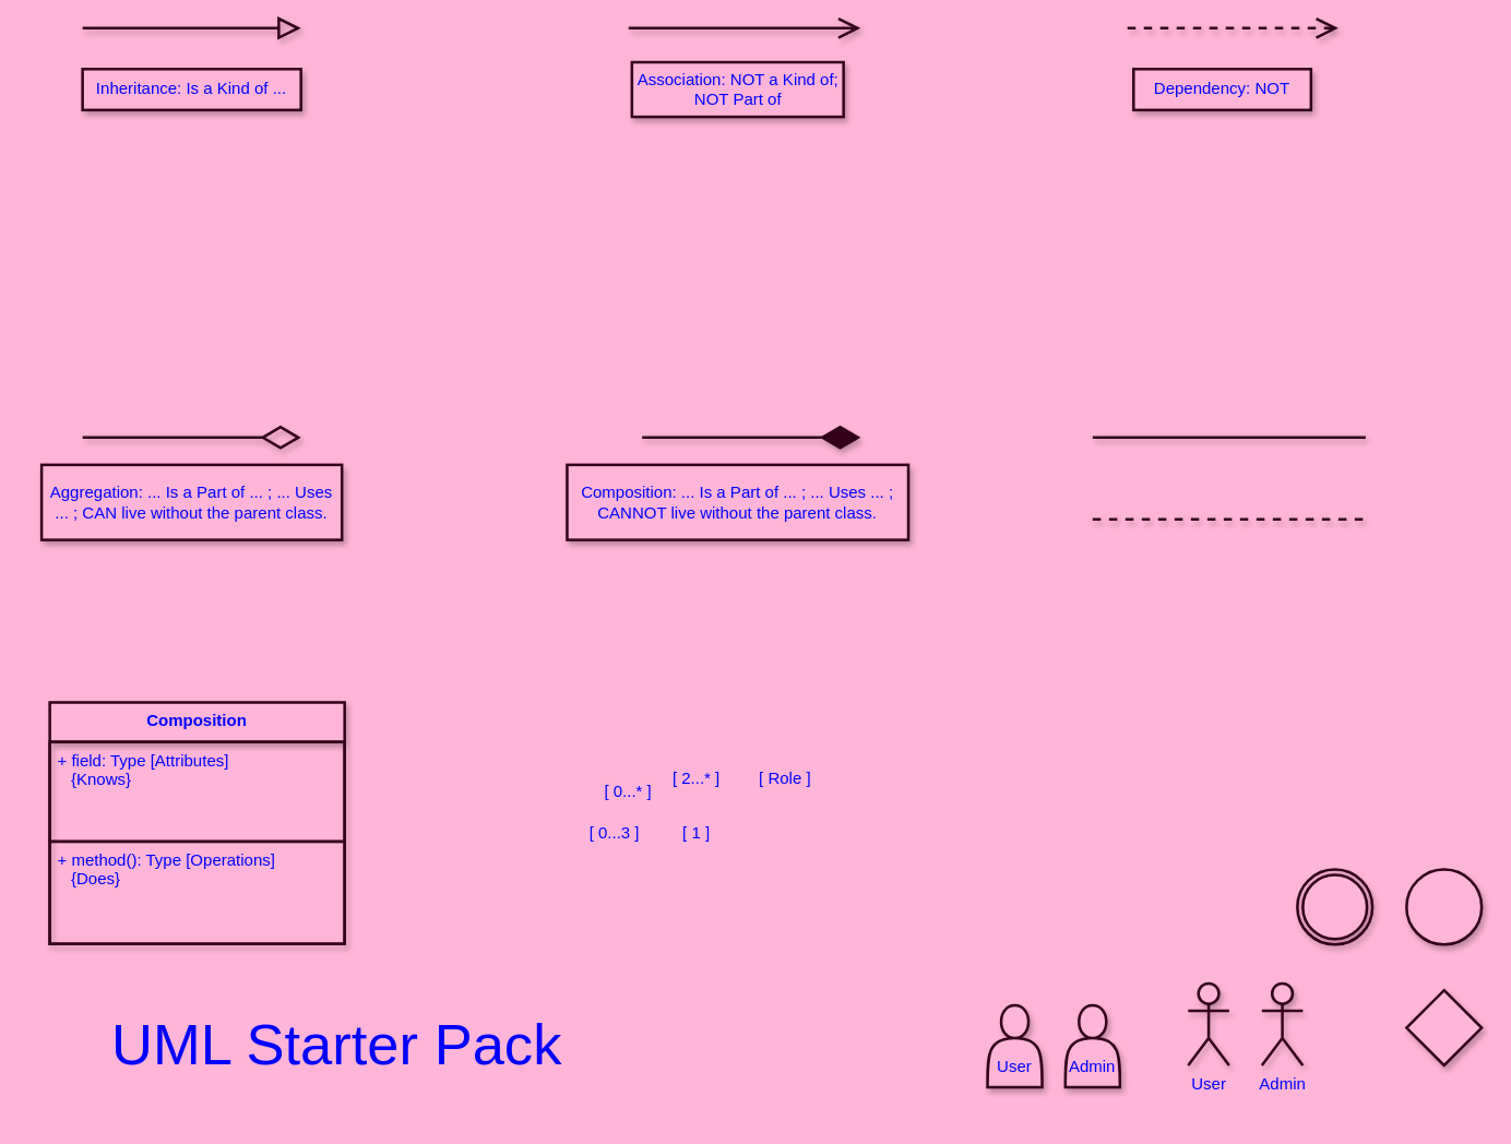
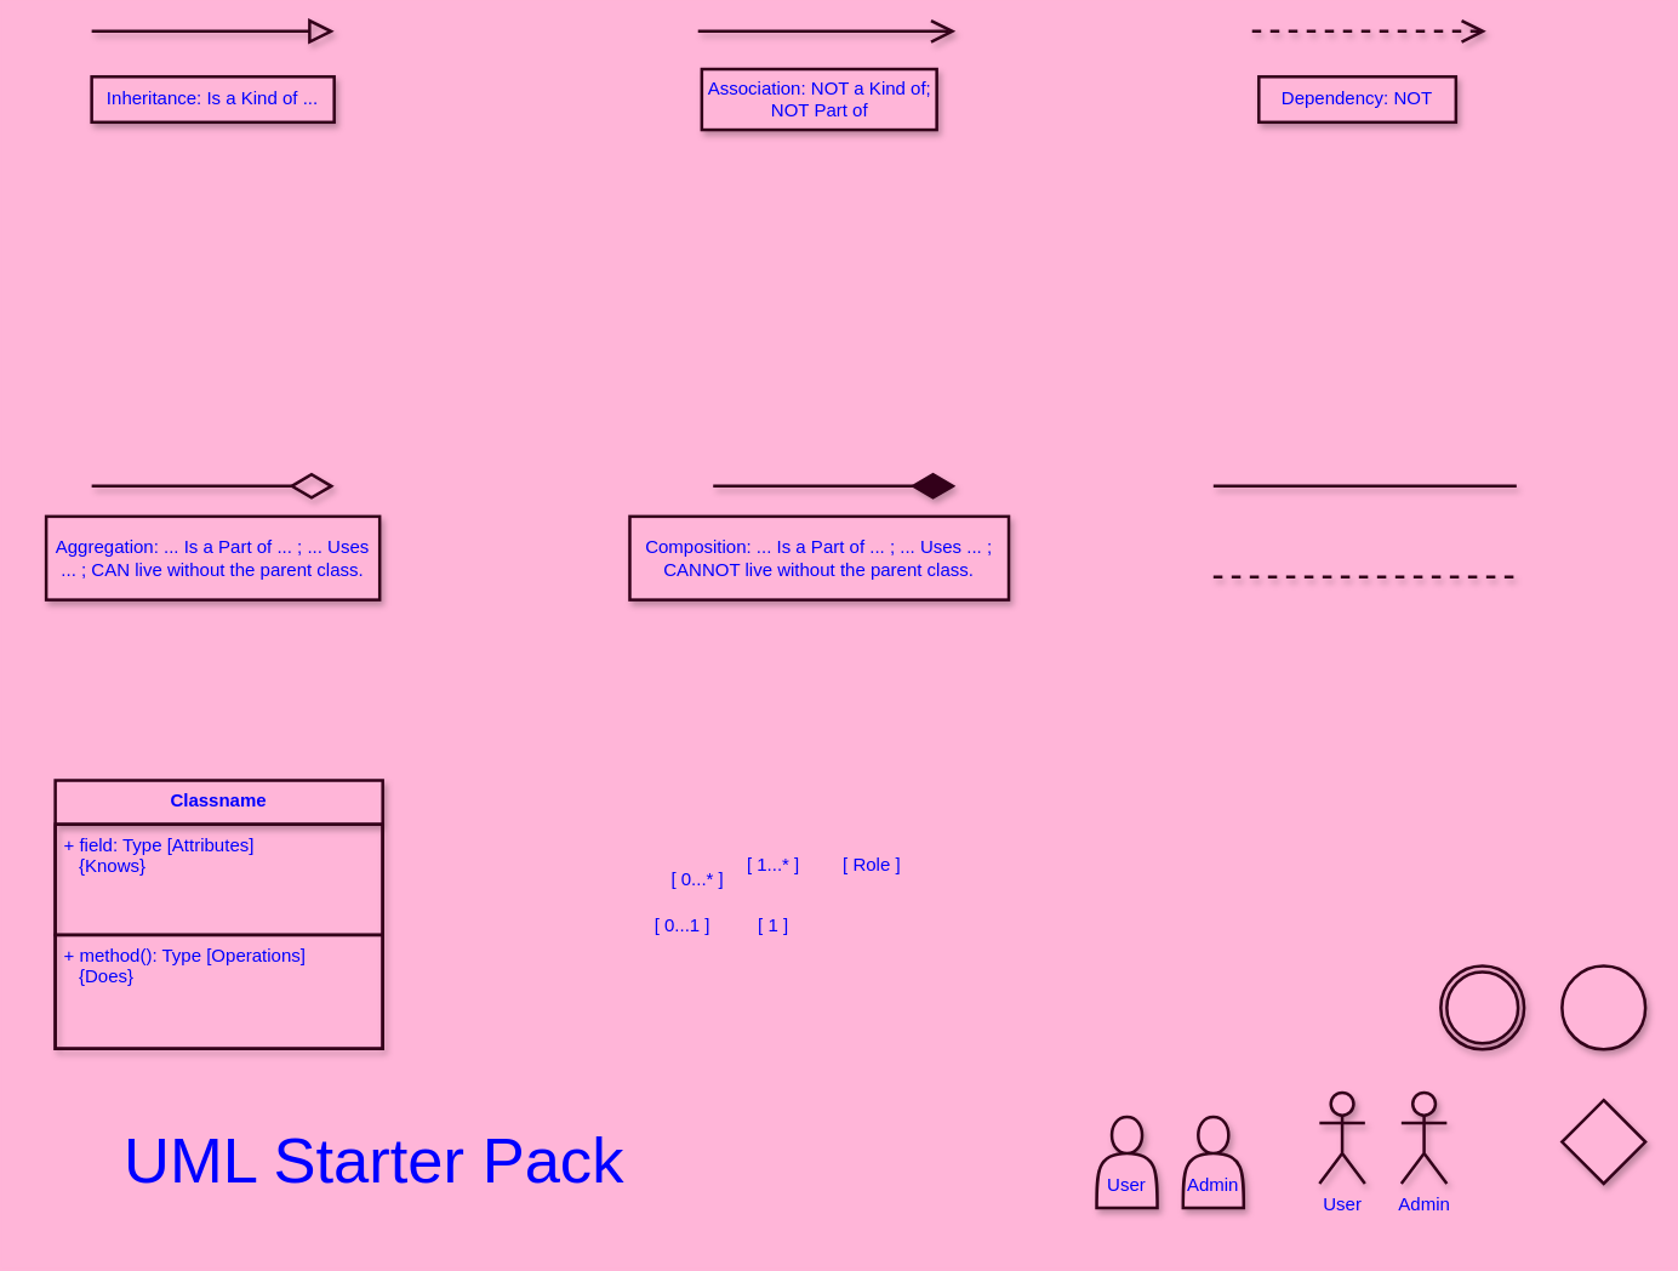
  <mxCell id="0" />
  <mxCell id="1" parent="0" />
  <mxCell id="2" value="" style="endArrow=diamondThin;endFill=0;endSize=24;html=1;shadow=1;strokeWidth=2;labelBackgroundColor=none;labelBorderColor=none;strokeColor=#33001A;" parent="1" edge="1"><mxGeometry width="160" relative="1" as="geometry"><mxPoint x="60" y="320" as="sourcePoint" /><mxPoint x="220" y="320" as="targetPoint" /></mxGeometry></mxCell>
  <mxCell id="3" value="" style="endArrow=diamondThin;endFill=1;endSize=24;html=1;shadow=1;strokeWidth=2;labelBackgroundColor=none;labelBorderColor=none;strokeColor=#33001A;" parent="1" edge="1"><mxGeometry width="160" relative="1" as="geometry"><mxPoint x="470" y="320" as="sourcePoint" /><mxPoint x="630" y="320" as="targetPoint" /></mxGeometry></mxCell>
  <mxCell id="4" value="" style="endArrow=open;endFill=1;endSize=12;html=1;shadow=1;strokeWidth=2;labelBackgroundColor=none;labelBorderColor=none;strokeColor=#33001A;" parent="1" edge="1"><mxGeometry width="160" relative="1" as="geometry"><mxPoint x="460" y="20" as="sourcePoint" /><mxPoint x="630" y="20" as="targetPoint" /></mxGeometry></mxCell>
  <mxCell id="5" value="" style="edgeStyle=none;html=1;endArrow=block;endFill=0;endSize=12;verticalAlign=bottom;shadow=1;strokeWidth=2;labelBackgroundColor=none;labelBorderColor=none;strokeColor=#33001A;" parent="1" edge="1"><mxGeometry width="160" relative="1" as="geometry"><mxPoint x="60" y="20" as="sourcePoint" /><mxPoint x="220" y="20" as="targetPoint" /></mxGeometry></mxCell>
  <mxCell id="6" value="" style="edgeStyle=none;html=1;endArrow=none;verticalAlign=bottom;shadow=1;strokeWidth=2;labelBackgroundColor=none;labelBorderColor=none;strokeColor=#33001A;" parent="1" edge="1"><mxGeometry width="160" relative="1" as="geometry"><mxPoint x="800" y="320" as="sourcePoint" /><mxPoint x="1000" y="320" as="targetPoint" /></mxGeometry></mxCell>
  <mxCell id="7" value="" style="edgeStyle=none;html=1;startArrow=open;endArrow=none;startSize=12;verticalAlign=bottom;dashed=1;labelBackgroundColor=none;shadow=1;strokeWidth=2;labelBorderColor=none;strokeColor=#33001A;" parent="1" edge="1"><mxGeometry width="160" relative="1" as="geometry"><mxPoint x="980" y="20" as="sourcePoint" /><mxPoint x="820" y="20" as="targetPoint" /></mxGeometry></mxCell>
  <mxCell id="8" value="Inheritance: Is a Kind of ..." style="text;html=1;align=center;verticalAlign=middle;whiteSpace=wrap;fillColor=#FFB5D8;fontColor=#0000FF;labelBorderColor=none;labelBackgroundColor=none;shadow=1;strokeWidth=2;strokeColor=#33001A;" parent="1" vertex="1"><mxGeometry x="60" y="50" width="160" height="30" as="geometry" /></mxCell>
  <mxCell id="9" value="Aggregation: ... Is a Part of ... ; ... Uses ... ; CAN live without the parent class." style="text;html=1;align=center;verticalAlign=middle;whiteSpace=wrap;fillColor=#FFB5D8;fontColor=#0000FF;labelBorderColor=none;labelBackgroundColor=none;shadow=1;strokeWidth=2;strokeColor=#33001A;" parent="1" vertex="1"><mxGeometry x="30" y="340" width="220" height="55" as="geometry" /></mxCell>
  <mxCell id="10" value="Association: NOT a Kind of; NOT Part of" style="text;html=1;align=center;verticalAlign=middle;whiteSpace=wrap;fillColor=#FFB5D8;fontColor=#0000FF;labelBorderColor=none;labelBackgroundColor=none;shadow=1;strokeWidth=2;strokeColor=#33001A;" parent="1" vertex="1"><mxGeometry x="462.5" y="45" width="155" height="40" as="geometry" /></mxCell>
  <mxCell id="11" value="Composition: ... Is a Part of ... ; ... Uses ... ; CANNOT live without the parent class." style="text;html=1;align=center;verticalAlign=middle;whiteSpace=wrap;fillColor=#FFB5D8;fontColor=#0000FF;labelBorderColor=none;labelBackgroundColor=none;shadow=1;strokeWidth=2;strokeColor=#33001A;" parent="1" vertex="1"><mxGeometry x="415" y="340" width="250" height="55" as="geometry" /></mxCell>
  <mxCell id="12" value="Dependency: NOT" style="text;html=1;align=center;verticalAlign=middle;whiteSpace=wrap;fillColor=#FFB5D8;fontColor=#0000FF;labelBorderColor=none;labelBackgroundColor=none;shadow=1;strokeWidth=2;strokeColor=#33001A;" parent="1" vertex="1"><mxGeometry x="830" y="50" width="130" height="30" as="geometry" /></mxCell>
  <mxCell id="13" value="" style="endArrow=none;dashed=1;html=1;shadow=1;labelBackgroundColor=none;fontColor=#0000FF;strokeColor=#33001A;strokeWidth=2;" parent="1" edge="1"><mxGeometry width="50" height="50" relative="1" as="geometry"><mxPoint x="800" y="380" as="sourcePoint" /><mxPoint x="1000" y="380" as="targetPoint" /></mxGeometry></mxCell>
  <mxCell id="14" value="" style="rhombus;shadow=1;glass=0;labelBackgroundColor=none;fontColor=#0000FF;strokeColor=#33001A;strokeWidth=2;fillColor=#FFB5D8;gradientColor=none;" parent="1" vertex="1"><mxGeometry x="1030" y="725" width="55" height="55" as="geometry" /></mxCell>
  <mxCell id="15" value="" style="ellipse;shadow=1;glass=0;labelBackgroundColor=none;fontColor=#0000FF;labelBorderColor=none;fillColor=#FFB5D8;strokeColor=#33001A;strokeWidth=2;" parent="1" vertex="1"><mxGeometry x="1030" y="636.5" width="55" height="55" as="geometry" /></mxCell>
  <mxCell id="16" value="" style="ellipse;html=1;shape=endState;shadow=1;glass=0;labelBackgroundColor=none;fontColor=#0000FF;fillColor=#FFB5D8;strokeColor=#33001A;strokeWidth=2;" parent="1" vertex="1"><mxGeometry x="950" y="636.5" width="55" height="55" as="geometry" /></mxCell>
  <mxCell id="17" value="User" style="shape=umlActor;verticalLabelPosition=bottom;verticalAlign=top;html=1;shadow=1;glass=0;labelBackgroundColor=none;fontColor=#0000FF;strokeColor=#33001A;strokeWidth=2;fillColor=#FFB5D8;gradientColor=none;" parent="1" vertex="1"><mxGeometry x="870" y="720" width="30" height="60" as="geometry" /></mxCell>
- <mxCell id="18" value="Composition" style="swimlane;fontStyle=1;align=center;verticalAlign=top;childLayout=stackLayout;horizontal=1;startSize=29;horizontalStack=0;resizeParent=1;resizeParentMax=0;resizeLast=0;collapsible=1;marginBottom=0;shadow=1;glass=0;labelBackgroundColor=none;fontColor=#0000FF;strokeColor=#33001A;strokeWidth=2;fillColor=#FFB5D8;gradientColor=none;" parent="1" vertex="1"><mxGeometry x="36" y="514" width="216" height="177" as="geometry"><mxRectangle x="16" y="657" width="100" height="26" as="alternateBounds" /></mxGeometry></mxCell>
+ <mxCell id="18" value="Classname" style="swimlane;fontStyle=1;align=center;verticalAlign=top;childLayout=stackLayout;horizontal=1;startSize=29;horizontalStack=0;resizeParent=1;resizeParentMax=0;resizeLast=0;collapsible=1;marginBottom=0;shadow=1;glass=0;labelBackgroundColor=none;fontColor=#0000FF;strokeColor=#33001A;strokeWidth=2;fillColor=#FFB5D8;gradientColor=none;" parent="1" vertex="1"><mxGeometry x="36" y="514" width="216" height="177" as="geometry"><mxRectangle x="16" y="657" width="100" height="26" as="alternateBounds" /></mxGeometry></mxCell>
  <mxCell id="19" value="+ field: Type [Attributes]&#10;   {Knows}" style="text;fillColor=none;align=left;verticalAlign=top;spacingLeft=4;spacingRight=4;overflow=hidden;rotatable=0;points=[[0,0.5],[1,0.5]];portConstraint=eastwest;fontColor=#0000FF;strokeColor=#33001A;strokeWidth=2;" parent="18" vertex="1"><mxGeometry y="29" width="216" height="73" as="geometry" /></mxCell>
  <mxCell id="20" value="+ method(): Type [Operations]&#10;   {Does}" style="text;fillColor=none;align=left;verticalAlign=top;spacingLeft=4;spacingRight=4;overflow=hidden;rotatable=0;points=[[0,0.5],[1,0.5]];portConstraint=eastwest;fontColor=#0000FF;strokeColor=#33001A;strokeWidth=2;" parent="18" vertex="1"><mxGeometry y="102" width="216" height="75" as="geometry" /></mxCell>
  <mxCell id="21" value="[ 0...* ]" style="text;html=1;strokeColor=none;fillColor=none;align=center;verticalAlign=middle;whiteSpace=wrap;rounded=0;shadow=1;glass=0;labelBackgroundColor=none;fontColor=#0000FF;" parent="1" vertex="1"><mxGeometry x="440" y="570" width="40" height="20" as="geometry" /></mxCell>
- <mxCell id="22" value="[ 0...3 ]" style="text;html=1;strokeColor=none;fillColor=none;align=center;verticalAlign=middle;whiteSpace=wrap;rounded=0;shadow=1;glass=0;labelBackgroundColor=none;fontColor=#0000FF;" parent="1" vertex="1"><mxGeometry x="430" y="600" width="40" height="20" as="geometry" /></mxCell>
- <mxCell id="23" value="[ 2...* ]" style="text;html=1;strokeColor=none;fillColor=none;align=center;verticalAlign=middle;whiteSpace=wrap;rounded=0;shadow=1;glass=0;labelBackgroundColor=none;fontColor=#0000FF;" parent="1" vertex="1"><mxGeometry x="490" y="560" width="40" height="20" as="geometry" /></mxCell>
+ <mxCell id="22" value="[ 0...1 ]" style="text;html=1;strokeColor=none;fillColor=none;align=center;verticalAlign=middle;whiteSpace=wrap;rounded=0;shadow=1;glass=0;labelBackgroundColor=none;fontColor=#0000FF;" parent="1" vertex="1"><mxGeometry x="430" y="600" width="40" height="20" as="geometry" /></mxCell>
+ <mxCell id="23" value="[ 1...* ]" style="text;html=1;strokeColor=none;fillColor=none;align=center;verticalAlign=middle;whiteSpace=wrap;rounded=0;shadow=1;glass=0;labelBackgroundColor=none;fontColor=#0000FF;" parent="1" vertex="1"><mxGeometry x="490" y="560" width="40" height="20" as="geometry" /></mxCell>
  <mxCell id="24" value="[ 1 ]" style="text;html=1;strokeColor=none;fillColor=none;align=center;verticalAlign=middle;whiteSpace=wrap;rounded=0;shadow=1;glass=0;labelBackgroundColor=none;fontColor=#0000FF;" parent="1" vertex="1"><mxGeometry x="490" y="600" width="40" height="20" as="geometry" /></mxCell>
  <mxCell id="25" value="[ Role ]" style="text;html=1;strokeColor=none;fillColor=none;align=center;verticalAlign=middle;whiteSpace=wrap;rounded=0;shadow=1;glass=0;labelBackgroundColor=none;fontColor=#0000FF;" parent="1" vertex="1"><mxGeometry x="550" y="560" width="50" height="20" as="geometry" /></mxCell>
  <mxCell id="26" value="Admin" style="shape=umlActor;verticalLabelPosition=bottom;verticalAlign=top;html=1;shadow=1;glass=0;labelBackgroundColor=none;fontColor=#0000FF;strokeColor=#33001A;strokeWidth=2;fillColor=#FFB5D8;gradientColor=none;" parent="1" vertex="1"><mxGeometry x="924" y="720" width="30" height="60" as="geometry" /></mxCell>
  <mxCell id="27" value="&lt;br&gt;&lt;br&gt;User" style="shape=actor;whiteSpace=wrap;html=1;shadow=1;glass=0;labelBackgroundColor=none;fontColor=#0000FF;strokeColor=#33001A;strokeWidth=2;fillColor=#FFB5D8;gradientColor=none;" parent="1" vertex="1"><mxGeometry x="723" y="736" width="40" height="60" as="geometry" /></mxCell>
  <mxCell id="28" value="&lt;br&gt;&lt;br&gt;Admin" style="shape=actor;whiteSpace=wrap;html=1;shadow=1;glass=0;labelBackgroundColor=none;fontColor=#0000FF;strokeColor=#33001A;strokeWidth=2;fillColor=#FFB5D8;gradientColor=none;" parent="1" vertex="1"><mxGeometry x="780" y="736" width="40" height="60" as="geometry" /></mxCell>
  <mxCell id="29" value="&lt;font style=&quot;font-size: 42px&quot;&gt;UML Starter Pack&lt;/font&gt;" style="text;html=1;strokeColor=none;fillColor=none;align=center;verticalAlign=middle;whiteSpace=wrap;rounded=0;shadow=1;glass=0;labelBackgroundColor=none;fontColor=#0000FF;" parent="1" vertex="1"><mxGeometry y="716.5" width="453" height="99" as="geometry" x="20" /></mxCell>
